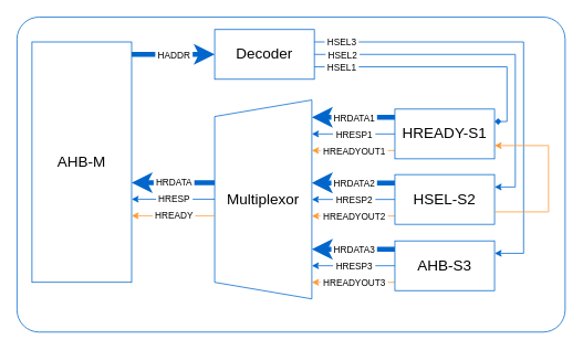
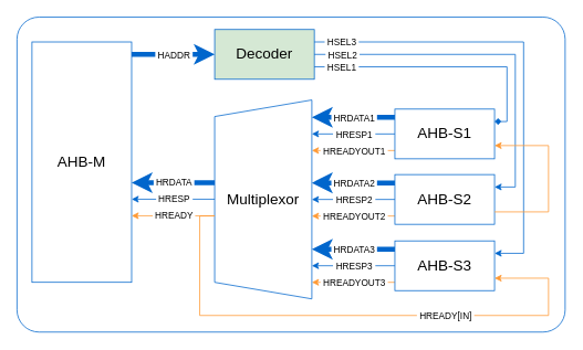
  <mxCell id="0" />
  <mxCell id="1" parent="0" />
  <mxCell id="2" value="" style="rounded=1;whiteSpace=wrap;html=1;strokeColor=#0066CC;fontSize=18;arcSize=7;" parent="1" vertex="1"><mxGeometry x="20" y="20" width="660" height="380" as="geometry" /></mxCell>
  <mxCell id="3" value="&lt;font style=&quot;font-size: 18px;&quot;&gt;AHB-M&lt;/font&gt;" style="rounded=0;whiteSpace=wrap;html=1;strokeColor=#0066CC;" parent="1" vertex="1"><mxGeometry x="38" y="50" width="120" height="290" as="geometry" /></mxCell>
- <mxCell id="4" value="&lt;font style=&quot;font-size: 18px;&quot;&gt;Decoder&lt;/font&gt;" style="rounded=0;whiteSpace=wrap;html=1;strokeColor=#0066CC;" parent="1" vertex="1"><mxGeometry x="258" y="35" width="120" height="60" as="geometry" /></mxCell>
+ <mxCell id="4" value="&lt;font style=&quot;font-size: 18px;&quot;&gt;Decoder&lt;/font&gt;" style="rounded=0;whiteSpace=wrap;html=1;strokeColor=#0066CC;fillColor=#d5e8d4;" parent="1" vertex="1"><mxGeometry x="258" y="35" width="120" height="60" as="geometry" /></mxCell>
  <mxCell id="5" value="" style="endArrow=classic;html=1;rounded=0;strokeWidth=6;strokeColor=#0066CC;" parent="1" edge="1"><mxGeometry relative="1" as="geometry"><mxPoint x="158" y="65" as="sourcePoint" /><mxPoint x="258" y="65" as="targetPoint" /></mxGeometry></mxCell>
  <mxCell id="6" value="&amp;nbsp;HADDR&amp;nbsp;" style="edgeLabel;resizable=0;html=1;align=center;verticalAlign=middle;strokeColor=#0066CC;" parent="5" connectable="0" vertex="1"><mxGeometry relative="1" as="geometry" /></mxCell>
  <mxCell id="7" value="" style="endArrow=classic;html=1;rounded=0;strokeWidth=6;strokeColor=#0066CC;" parent="1" edge="1"><mxGeometry relative="1" as="geometry"><mxPoint x="475" y="300" as="sourcePoint" /><mxPoint x="375" y="300" as="targetPoint" /></mxGeometry></mxCell>
  <mxCell id="8" value="&amp;nbsp;HRDATA3&amp;nbsp;" style="edgeLabel;resizable=0;html=1;align=center;verticalAlign=middle;strokeColor=#0066CC;" parent="7" connectable="0" vertex="1"><mxGeometry relative="1" as="geometry" /></mxCell>
  <mxCell id="9" value="" style="endArrow=classic;html=1;rounded=0;strokeColor=#FF9933;" parent="1" edge="1"><mxGeometry relative="1" as="geometry"><mxPoint x="475" y="340" as="sourcePoint" /><mxPoint x="375" y="340" as="targetPoint" /></mxGeometry></mxCell>
  <mxCell id="10" value="&amp;nbsp;HREADYOUT3&amp;nbsp;" style="edgeLabel;resizable=0;html=1;align=center;verticalAlign=middle;strokeColor=#0066CC;" parent="9" connectable="0" vertex="1"><mxGeometry relative="1" as="geometry" /></mxCell>
  <mxCell id="11" value="" style="endArrow=classic;html=1;rounded=0;strokeColor=#0066CC;" parent="1" edge="1"><mxGeometry relative="1" as="geometry"><mxPoint x="475" y="320" as="sourcePoint" /><mxPoint x="375" y="320" as="targetPoint" /></mxGeometry></mxCell>
  <mxCell id="12" value="&amp;nbsp;HRESP3&amp;nbsp;" style="edgeLabel;resizable=0;html=1;align=center;verticalAlign=middle;strokeColor=#0066CC;" parent="11" connectable="0" vertex="1"><mxGeometry relative="1" as="geometry" /></mxCell>
  <mxCell id="13" value="" style="endArrow=classic;html=1;rounded=0;strokeWidth=6;strokeColor=#0066CC;" parent="1" edge="1"><mxGeometry relative="1" as="geometry"><mxPoint x="475" y="220" as="sourcePoint" /><mxPoint x="375" y="220" as="targetPoint" /></mxGeometry></mxCell>
  <mxCell id="14" value="&amp;nbsp;HRDATA2&amp;nbsp;" style="edgeLabel;resizable=0;html=1;align=center;verticalAlign=middle;strokeColor=#0066CC;" parent="13" connectable="0" vertex="1"><mxGeometry relative="1" as="geometry" /></mxCell>
  <mxCell id="15" value="" style="endArrow=classic;html=1;rounded=0;strokeColor=#FF9933;" parent="1" edge="1"><mxGeometry relative="1" as="geometry"><mxPoint x="475" y="260" as="sourcePoint" /><mxPoint x="375" y="260" as="targetPoint" /></mxGeometry></mxCell>
  <mxCell id="16" value="&amp;nbsp;HREADYOUT2&amp;nbsp;" style="edgeLabel;resizable=0;html=1;align=center;verticalAlign=middle;strokeColor=#0066CC;" parent="15" connectable="0" vertex="1"><mxGeometry relative="1" as="geometry" /></mxCell>
  <mxCell id="17" value="" style="endArrow=classic;html=1;rounded=0;strokeColor=#0066CC;" parent="1" edge="1"><mxGeometry relative="1" as="geometry"><mxPoint x="475" y="240" as="sourcePoint" /><mxPoint x="375" y="240" as="targetPoint" /></mxGeometry></mxCell>
  <mxCell id="18" value="&amp;nbsp;HRESP2&amp;nbsp;" style="edgeLabel;resizable=0;html=1;align=center;verticalAlign=middle;strokeColor=#0066CC;" parent="17" connectable="0" vertex="1"><mxGeometry relative="1" as="geometry" /></mxCell>
  <mxCell id="19" value="" style="endArrow=classic;html=1;rounded=0;strokeWidth=6;strokeColor=#0066CC;" parent="1" edge="1"><mxGeometry relative="1" as="geometry"><mxPoint x="475" y="141" as="sourcePoint" /><mxPoint x="375" y="141" as="targetPoint" /></mxGeometry></mxCell>
  <mxCell id="20" value="&amp;nbsp;HRDATA1&amp;nbsp;" style="edgeLabel;resizable=0;html=1;align=center;verticalAlign=middle;strokeColor=#0066CC;" parent="19" connectable="0" vertex="1"><mxGeometry relative="1" as="geometry" /></mxCell>
  <mxCell id="21" value="" style="endArrow=classic;html=1;rounded=0;strokeColor=#FF9933;" parent="1" edge="1"><mxGeometry relative="1" as="geometry"><mxPoint x="475" y="181" as="sourcePoint" /><mxPoint x="375" y="181" as="targetPoint" /></mxGeometry></mxCell>
  <mxCell id="22" value="&amp;nbsp;HREADYOUT1&amp;nbsp;" style="edgeLabel;resizable=0;html=1;align=center;verticalAlign=middle;strokeColor=#0066CC;" parent="21" connectable="0" vertex="1"><mxGeometry relative="1" as="geometry" /></mxCell>
  <mxCell id="23" value="" style="endArrow=classic;html=1;rounded=0;strokeColor=#0066CC;" parent="1" edge="1"><mxGeometry relative="1" as="geometry"><mxPoint x="475" y="161" as="sourcePoint" /><mxPoint x="375" y="161" as="targetPoint" /></mxGeometry></mxCell>
  <mxCell id="24" value="&amp;nbsp;HRESP1&amp;nbsp;" style="edgeLabel;resizable=0;html=1;align=center;verticalAlign=middle;strokeColor=#0066CC;" parent="23" connectable="0" vertex="1"><mxGeometry relative="1" as="geometry" /></mxCell>
  <mxCell id="25" value="&lt;font style=&quot;font-size: 18px;&quot;&gt;Multiplexor&lt;/font&gt;" style="shape=trapezoid;perimeter=trapezoidPerimeter;whiteSpace=wrap;html=1;fixedSize=1;direction=south;strokeColor=#0066CC;flipV=0;flipH=1;" parent="1" vertex="1"><mxGeometry x="258" y="120" width="117" height="240" as="geometry" /></mxCell>
  <mxCell id="26" value="" style="endArrow=classic;html=1;rounded=0;strokeWidth=6;strokeColor=#0066CC;" parent="1" edge="1"><mxGeometry relative="1" as="geometry"><mxPoint x="258" y="219.72" as="sourcePoint" /><mxPoint x="158" y="219.72" as="targetPoint" /></mxGeometry></mxCell>
  <mxCell id="27" value="&amp;nbsp;HRDATA&amp;nbsp;" style="edgeLabel;resizable=0;html=1;align=center;verticalAlign=middle;strokeColor=#0066CC;" parent="26" connectable="0" vertex="1"><mxGeometry relative="1" as="geometry" /></mxCell>
  <mxCell id="28" value="" style="endArrow=classic;html=1;rounded=0;strokeColor=#FF9933;" parent="1" edge="1"><mxGeometry relative="1" as="geometry"><mxPoint x="258" y="259.72" as="sourcePoint" /><mxPoint x="158" y="259.72" as="targetPoint" /></mxGeometry></mxCell>
  <mxCell id="29" value="&amp;nbsp;HREADY&amp;nbsp;" style="edgeLabel;resizable=0;html=1;align=center;verticalAlign=middle;strokeColor=#0066CC;" parent="28" connectable="0" vertex="1"><mxGeometry relative="1" as="geometry" /></mxCell>
  <mxCell id="30" value="" style="endArrow=classic;html=1;rounded=0;strokeColor=#0066CC;" parent="1" edge="1"><mxGeometry relative="1" as="geometry"><mxPoint x="258" y="239.72" as="sourcePoint" /><mxPoint x="158" y="239.72" as="targetPoint" /></mxGeometry></mxCell>
  <mxCell id="31" value="&amp;nbsp;HRESP&amp;nbsp;" style="edgeLabel;resizable=0;html=1;align=center;verticalAlign=middle;strokeColor=#0066CC;" parent="30" connectable="0" vertex="1"><mxGeometry relative="1" as="geometry" /></mxCell>
- <mxCell id="32" value="&lt;font style=&quot;font-size: 18px;&quot;&gt;HREADY-S1&lt;/font&gt;" style="rounded=0;whiteSpace=wrap;html=1;strokeColor=#0066CC;" vertex="1" parent="1"><mxGeometry x="475" y="131" width="120" height="60" as="geometry" /></mxCell>
- <mxCell id="33" value="&lt;font style=&quot;font-size: 18px;&quot;&gt;HSEL-S2&lt;/font&gt;" style="rounded=0;whiteSpace=wrap;html=1;strokeColor=#0066CC;" vertex="1" parent="1"><mxGeometry x="475" y="210" width="120" height="60" as="geometry" /></mxCell>
+ <mxCell id="32" value="&lt;font style=&quot;font-size: 18px;&quot;&gt;AHB-S1&lt;/font&gt;" style="rounded=0;whiteSpace=wrap;html=1;strokeColor=#0066CC;" vertex="1" parent="1"><mxGeometry x="475" y="131" width="120" height="60" as="geometry" /></mxCell>
+ <mxCell id="33" value="&lt;font style=&quot;font-size: 18px;&quot;&gt;AHB-S2&lt;/font&gt;" style="rounded=0;whiteSpace=wrap;html=1;strokeColor=#0066CC;" vertex="1" parent="1"><mxGeometry x="475" y="210" width="120" height="60" as="geometry" /></mxCell>
  <mxCell id="34" value="&lt;font style=&quot;font-size: 18px;&quot;&gt;AHB-S3&lt;/font&gt;" style="rounded=0;whiteSpace=wrap;html=1;strokeColor=#0066CC;" vertex="1" parent="1"><mxGeometry x="475" y="290" width="120" height="60" as="geometry" /></mxCell>
  <mxCell id="35" value="" style="endArrow=diamond;html=1;rounded=0;entryX=1;entryY=0.25;entryDx=0;entryDy=0;exitX=1;exitY=0.75;exitDx=0;exitDy=0;strokeColor=#0066cc;" edge="1" parent="1" source="4" target="32"><mxGeometry width="50" height="50" relative="1" as="geometry"><mxPoint x="460" y="200" as="sourcePoint" /><mxPoint x="510" y="150" as="targetPoint" /><Array as="points"><mxPoint x="610" y="80" /><mxPoint x="610" y="146" /></Array></mxGeometry></mxCell>
  <mxCell id="36" value="&amp;nbsp;HSEL1&amp;nbsp;" style="edgeLabel;html=1;align=center;verticalAlign=middle;resizable=0;points=[];" vertex="1" connectable="0" parent="35"><mxGeometry x="-0.145" relative="1" as="geometry"><mxPoint x="-102" as="offset" /></mxGeometry></mxCell>
  <mxCell id="37" value="" style="endArrow=classic;html=1;rounded=0;entryX=1;entryY=0.25;entryDx=0;entryDy=0;exitX=1;exitY=0.75;exitDx=0;exitDy=0;strokeColor=#0066cc;" edge="1" parent="1" target="33"><mxGeometry width="50" height="50" relative="1" as="geometry"><mxPoint x="378" y="65" as="sourcePoint" /><mxPoint x="595" y="131" as="targetPoint" /><Array as="points"><mxPoint x="620" y="65" /><mxPoint x="620" y="225" /></Array></mxGeometry></mxCell>
  <mxCell id="38" value="&amp;nbsp;HSEL2&amp;nbsp;" style="edgeLabel;html=1;align=center;verticalAlign=middle;resizable=0;points=[];" vertex="1" connectable="0" parent="37"><mxGeometry x="-0.145" relative="1" as="geometry"><mxPoint x="-150" as="offset" /></mxGeometry></mxCell>
  <mxCell id="39" value="" style="endArrow=classic;html=1;rounded=0;entryX=1;entryY=0.25;entryDx=0;entryDy=0;exitX=1;exitY=0.75;exitDx=0;exitDy=0;strokeColor=#0066cc;" edge="1" parent="1" target="34"><mxGeometry width="50" height="50" relative="1" as="geometry"><mxPoint x="378" y="50" as="sourcePoint" /><mxPoint x="595" y="210" as="targetPoint" /><Array as="points"><mxPoint x="630" y="50" /><mxPoint x="630" y="305" /></Array></mxGeometry></mxCell>
  <mxCell id="40" value="&amp;nbsp;HSEL3&amp;nbsp;" style="edgeLabel;html=1;align=center;verticalAlign=middle;resizable=0;points=[];" vertex="1" connectable="0" parent="39"><mxGeometry x="-0.145" relative="1" as="geometry"><mxPoint x="-200" as="offset" /></mxGeometry></mxCell>
+ <mxCell id="41" value="" style="endArrow=classic;html=1;rounded=0;entryX=1;entryY=0.75;entryDx=0;entryDy=0;strokeColor=#FF9933;exitX=0.583;exitY=-0.001;exitDx=0;exitDy=0;exitPerimeter=0;" edge="1" parent="1" source="25" target="34"><mxGeometry width="50" height="50" relative="1" as="geometry"><mxPoint x="260" y="260" as="sourcePoint" /><mxPoint x="500" y="140" as="targetPoint" /><Array as="points"><mxPoint x="240" y="260" /><mxPoint x="240" y="380" /><mxPoint x="660" y="380" /><mxPoint x="660" y="335" /></Array></mxGeometry></mxCell>
+ <mxCell id="42" value="&amp;nbsp;HREADY[IN]&amp;nbsp;" style="edgeLabel;html=1;align=center;verticalAlign=middle;resizable=0;points=[];" vertex="1" connectable="0" parent="41"><mxGeometry x="0.066" relative="1" as="geometry"><mxPoint x="77" as="offset" /></mxGeometry></mxCell>
  <mxCell id="43" value="" style="endArrow=classic;html=1;rounded=0;exitX=1;exitY=0.75;exitDx=0;exitDy=0;entryX=1;entryY=0.75;entryDx=0;entryDy=0;strokeColor=#FF9933;" edge="1" parent="1"><mxGeometry width="50" height="50" relative="1" as="geometry"><mxPoint x="595" y="255" as="sourcePoint" /><mxPoint x="595" y="175" as="targetPoint" /><Array as="points"><mxPoint x="660" y="255" /><mxPoint x="660" y="175" /></Array></mxGeometry></mxCell>
